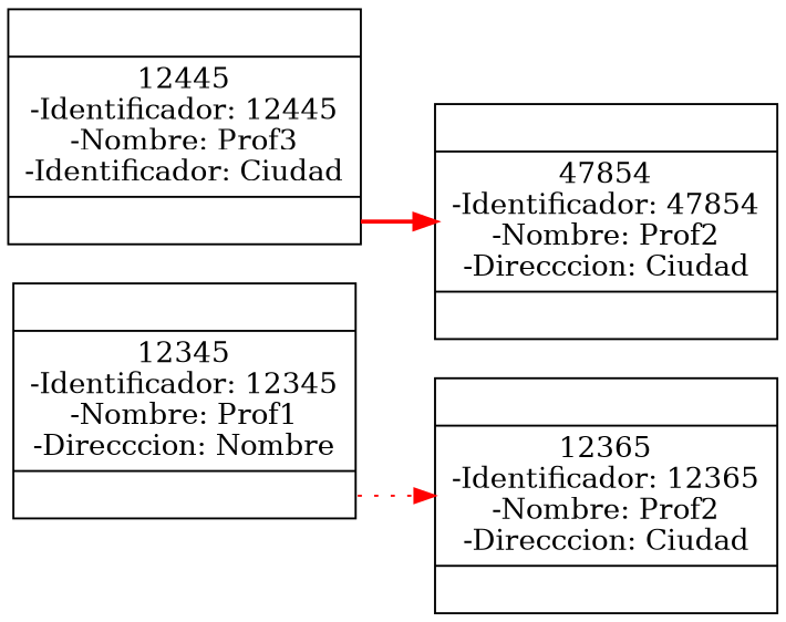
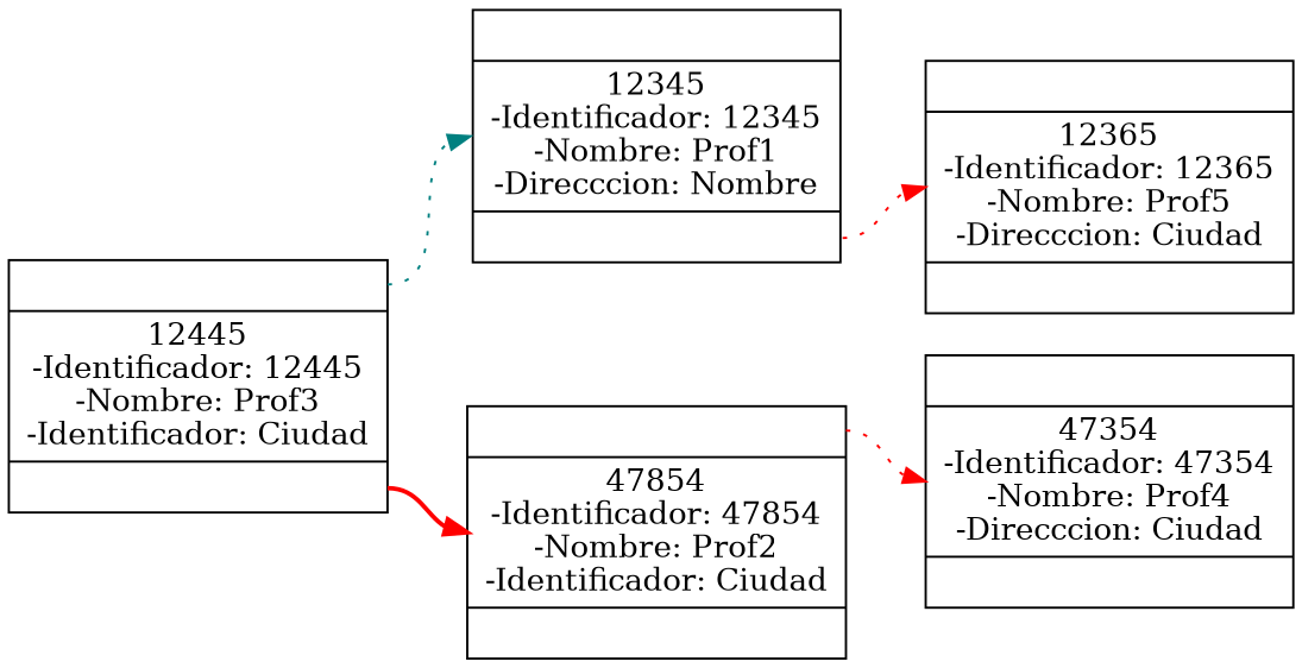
  digraph {
    rankdir=LR
    node [shape=record]
    edge [color=red headport=f1 style=dotted tailport=f2]
    n1 [height=.1 label="<f0> |<f1> 12345\n-Identificador: 12345\n-Nombre: Prof1\n-Direcccion: Nombre|<f2> "]
-   n2 [height=.1 label="<f0> |<f1> 12365\n-Identificador: 12365\n-Nombre: Prof2\n-Direcccion: Ciudad|<f2> "]
+   n2 [height=.1 label="<f0> |<f1> 12365\n-Identificador: 12365\n-Nombre: Prof5\n-Direcccion: Ciudad|<f2> "]
    n3 [height=.1 label="<f0> |<f1> 12445\n-Identificador: 12445\n-Nombre: Prof3\n-Identificador: Ciudad|<f2> "]
-   n4 [height=.1 label="<f0> |<f1> 47854\n-Identificador: 47854\n-Nombre: Prof2\n-Direcccion: Ciudad|<f2> "]
+   n4 [height=.1 label="<f0> |<f1> 47854\n-Identificador: 47854\n-Nombre: Prof2\n-Identificador: Ciudad|<f2> "]
+   n5 [height=.1 label="<f0> |<f1> 47354\n-Identificador: 47354\n-Nombre: Prof4\n-Direcccion: Ciudad|<f2> "]
    n1 -> n2
+   n3 -> n1 [color=teal tailport=f0]
    n3 -> n4 [style=bold]
+   n4 -> n5 [tailport=f0]
  }
